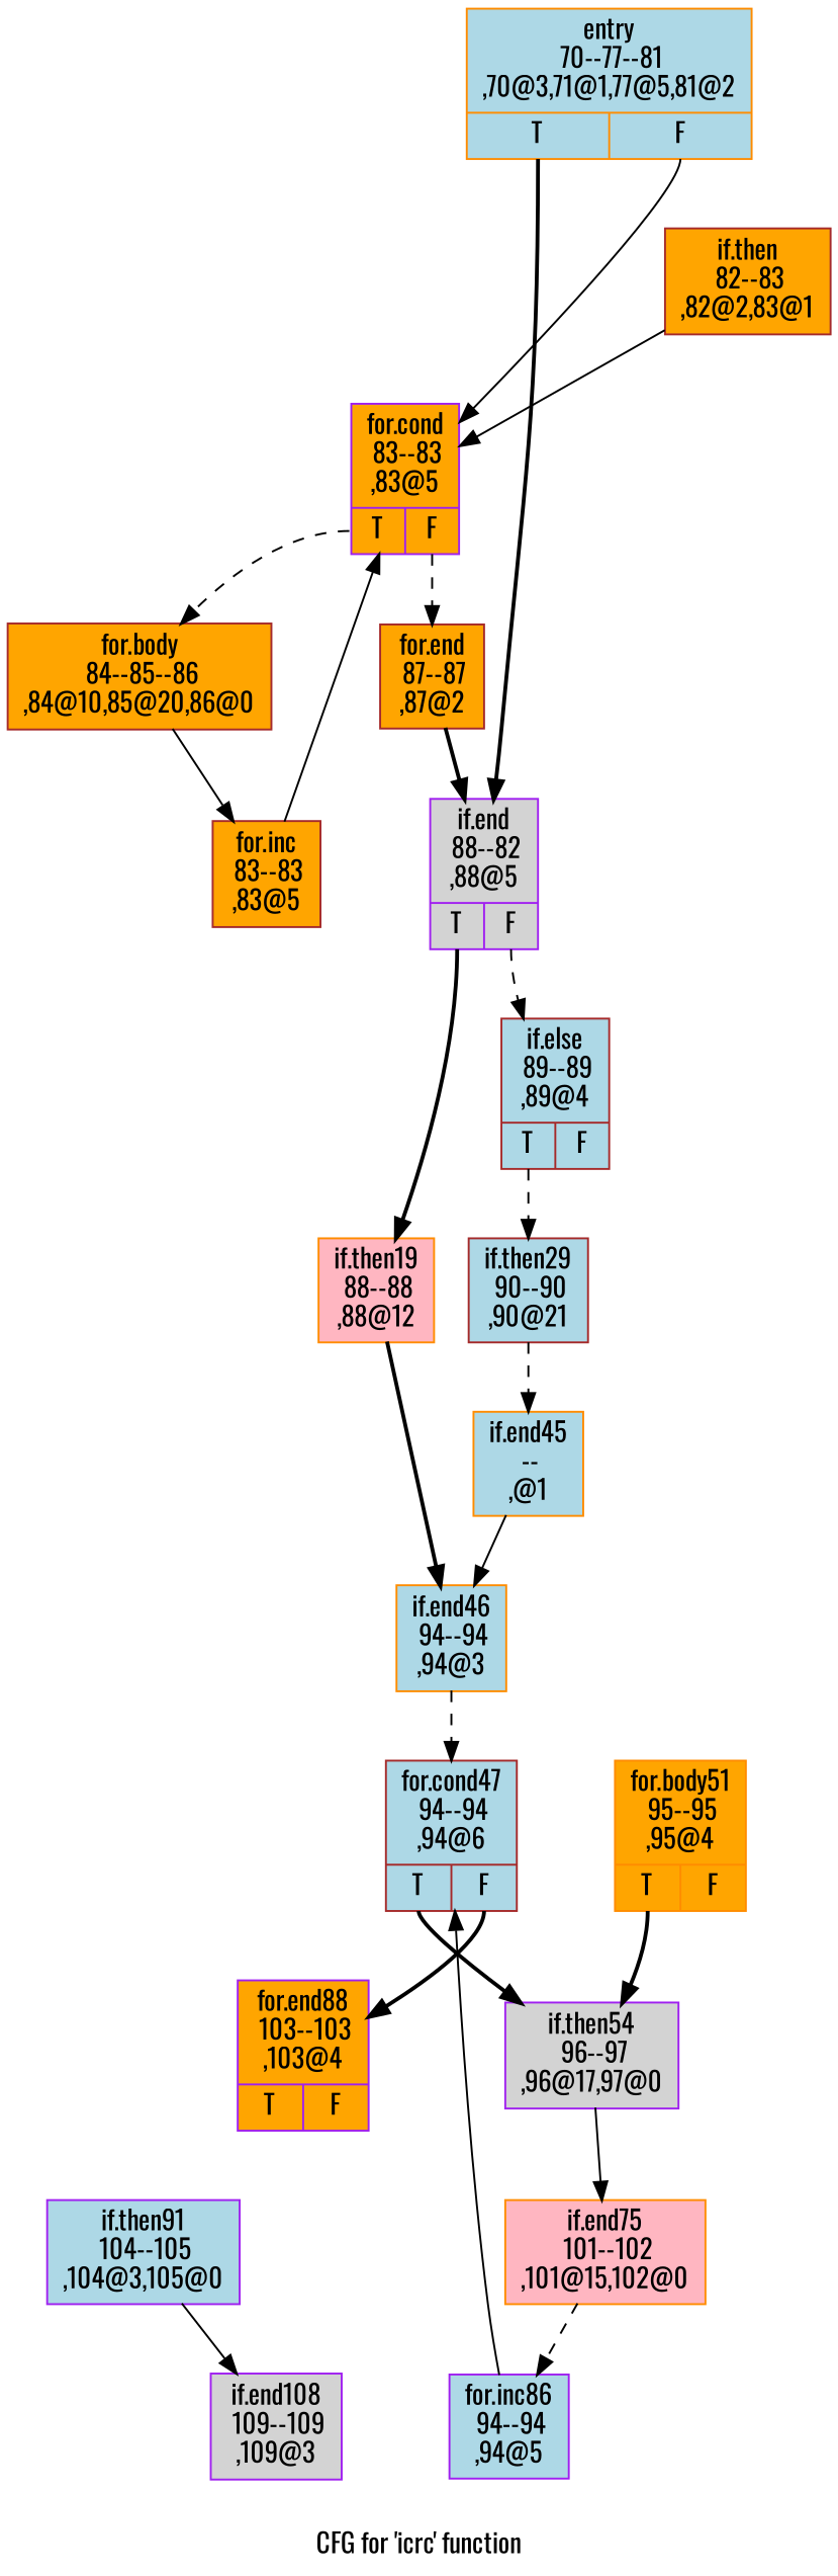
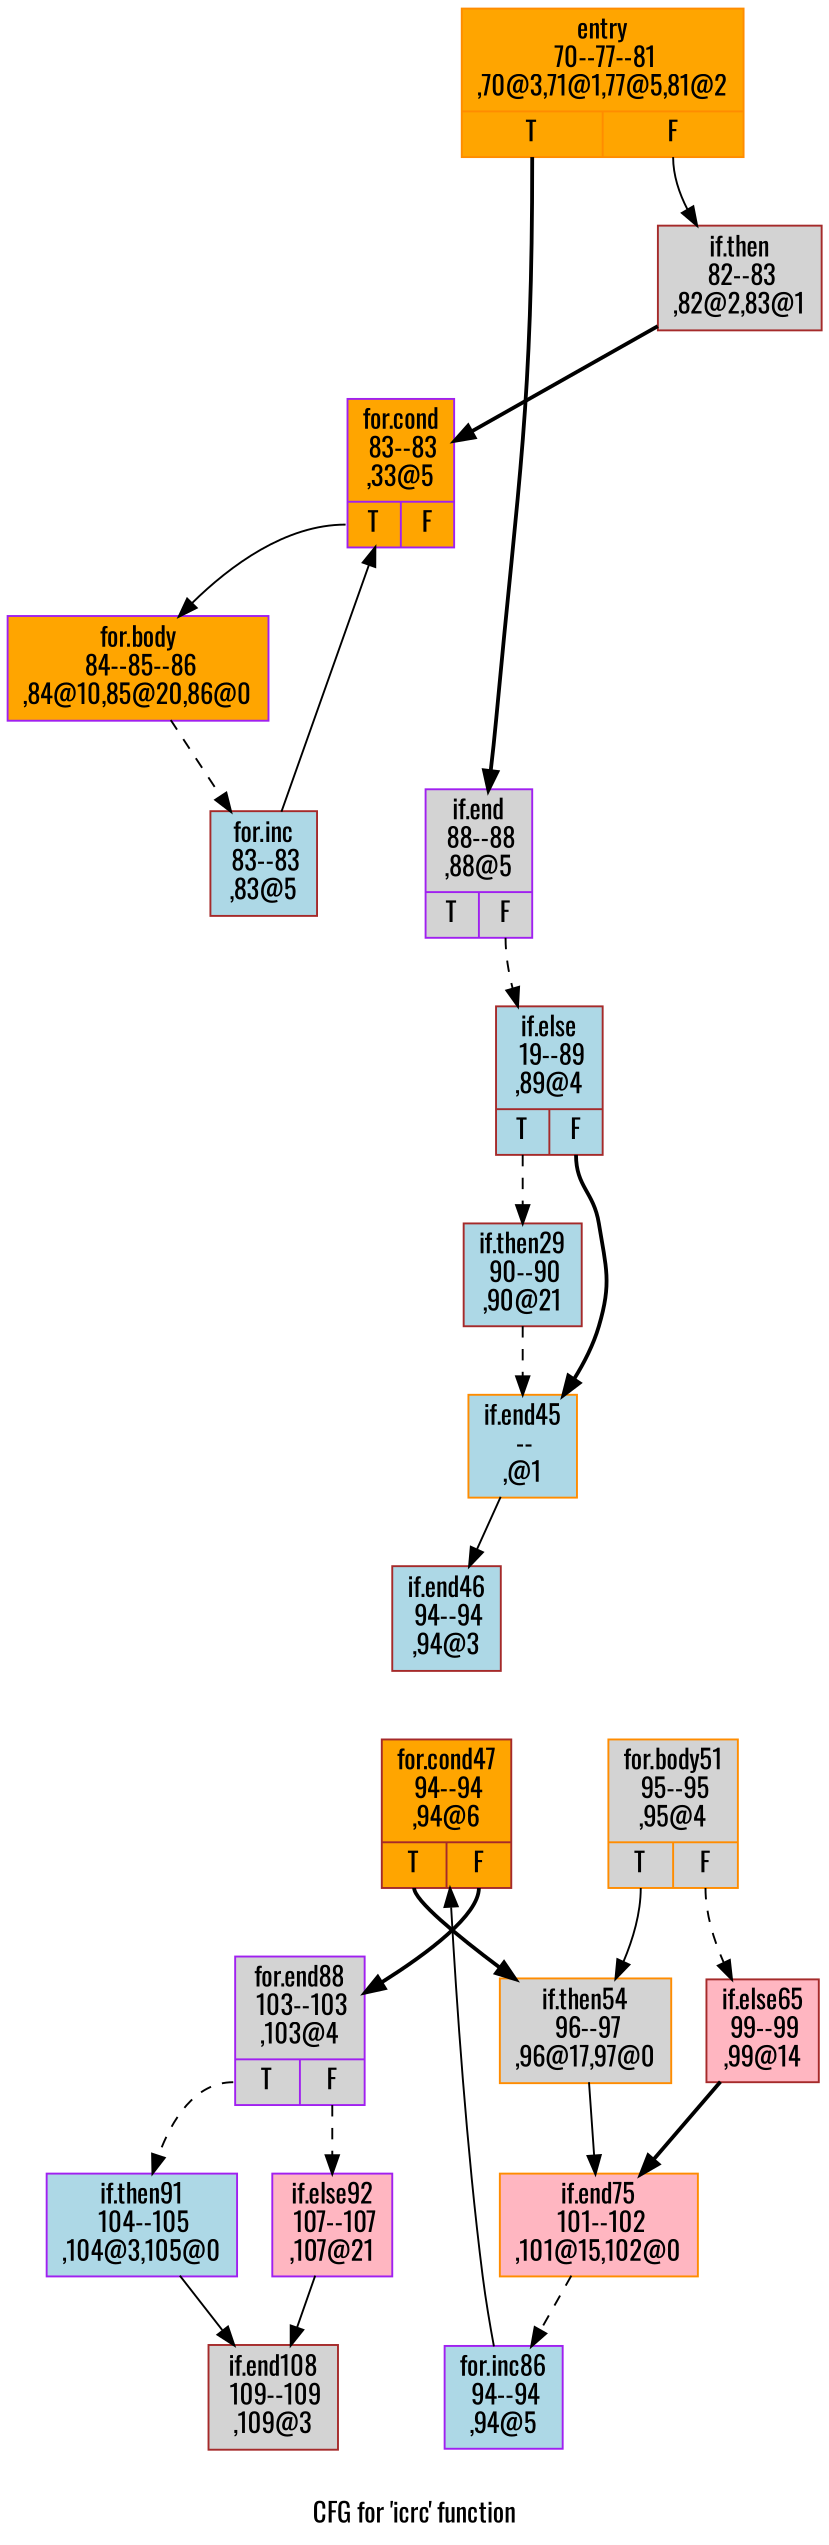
  digraph {
    fontname=Oswald
    label="CFG for 'icrc' function"
    node [color=brown fillcolor=lightblue fontname=Oswald shape=record style=filled]
    edge [fontname=Oswald style=solid]
-   n1 [color=darkorange label="{entry\n 70--77--81\n,70@3,71@1,77@5,81@2\n|{<s0>T|<s1>F}}"]
-   n2 [color=purple fillcolor=lightgrey label="{if.end\n 88--82\n,88@5\n|{<s0>T|<s1>F}}"]
-   n3 [fillcolor=orange label="{if.then\n 82--83\n,82@2,83@1\n}"]
-   n4 [color=darkorange fillcolor=lightpink label="{if.then19\n 88--88\n,88@12\n}"]
-   n5 [label="{if.else\n 89--89\n,89@4\n|{<s0>T|<s1>F}}"]
-   n6 [color=purple fillcolor=orange label="{for.cond\n 83--83\n,83@5\n|{<s0>T|<s1>F}}"]
-   n7 [color=darkorange label="{if.end46\n 94--94\n,94@3\n}"]
+   n1 [color=darkorange fillcolor=orange label="{entry\n 70--77--81\n,70@3,71@1,77@5,81@2\n|{<s0>T|<s1>F}}"]
+   n2 [color=purple fillcolor=lightgrey label="{if.end\n 88--88\n,88@5\n|{<s0>T|<s1>F}}"]
+   n3 [fillcolor=lightgrey label="{if.then\n 82--83\n,82@2,83@1\n}"]
+   n5 [label="{if.else\n 19--89\n,89@4\n|{<s0>T|<s1>F}}"]
+   n6 [color=purple fillcolor=orange label="{for.cond\n 83--83\n,33@5\n|{<s0>T|<s1>F}}"]
+   n7 [label="{if.end46\n 94--94\n,94@3\n}"]
    n8 [label="{if.then29\n 90--90\n,90@21\n}"]
    n9 [color=darkorange label="{if.end45\n --\n,@1\n}"]
-   n10 [fillcolor=orange label="{for.body\n 84--85--86\n,84@10,85@20,86@0\n}"]
-   n11 [fillcolor=orange label="{for.end\n 87--87\n,87@2\n}"]
-   n12 [fillcolor=orange label="{for.inc\n 83--83\n,83@5\n}"]
-   n13 [label="{for.cond47\n 94--94\n,94@6\n|{<s0>T|<s1>F}}"]
-   n14 [color=purple fillcolor=orange label="{for.end88\n 103--103\n,103@4\n|{<s0>T|<s1>F}}"]
-   n15 [color=purple fillcolor=lightgrey label="{if.then54\n 96--97\n,96@17,97@0\n}"]
-   n16 [color=darkorange fillcolor=orange label="{for.body51\n 95--95\n,95@4\n|{<s0>T|<s1>F}}"]
+   n10 [color=purple fillcolor=orange label="{for.body\n 84--85--86\n,84@10,85@20,86@0\n}"]
+   n12 [label="{for.inc\n 83--83\n,83@5\n}"]
+   n13 [fillcolor=orange label="{for.cond47\n 94--94\n,94@6\n|{<s0>T|<s1>F}}"]
+   n14 [color=purple fillcolor=lightgrey label="{for.end88\n 103--103\n,103@4\n|{<s0>T|<s1>F}}"]
+   n15 [color=darkorange fillcolor=lightgrey label="{if.then54\n 96--97\n,96@17,97@0\n}"]
+   n16 [color=darkorange fillcolor=lightgrey label="{for.body51\n 95--95\n,95@4\n|{<s0>T|<s1>F}}"]
+   n17 [fillcolor=lightpink label="{if.else65\n 99--99\n,99@14\n}"]
    n18 [color=purple label="{if.then91\n 104--105\n,104@3,105@0\n}"]
+   n19 [color=purple fillcolor=lightpink label="{if.else92\n 107--107\n,107@21\n}"]
    n20 [color=darkorange fillcolor=lightpink label="{if.end75\n 101--102\n,101@15,102@0\n}"]
-   n21 [color=purple fillcolor=lightgrey label="{if.end108\n 109--109\n,109@3\n}"]
+   n21 [fillcolor=lightgrey label="{if.end108\n 109--109\n,109@3\n}"]
    n22 [color=purple label="{for.inc86\n 94--94\n,94@5\n}"]
    n1 -> n2 [style=bold tailport=s0]
-   n1 -> n6 [tailport=s1]
-   n2 -> n4 [style=bold tailport=s0]
+   n1 -> n3 [tailport=s1]
    n2 -> n5 [style=dashed tailport=s1]
-   n3 -> n6
-   n4 -> n7 [style=bold]
+   n3 -> n6 [style=bold]
    n5 -> n8 [style=dashed tailport=s0]
-   n6 -> n10 [style=dashed tailport=s0]
-   n6 -> n11 [style=dashed tailport=s1]
-   n7 -> n13 [style=dashed]
+   n5 -> n9 [style=bold tailport=s1]
+   n6 -> n10 [tailport=s0]
    n8 -> n9 [style=dashed]
    n9 -> n7
-   n10 -> n12
-   n11 -> n2 [style=bold]
+   n10 -> n12 [style=dashed]
    n12 -> n6
    n13 -> n14 [style=bold tailport=s1]
    n13 -> n15 [style=bold tailport=s0]
+   n14 -> n18 [style=dashed tailport=s0]
+   n14 -> n19 [style=dashed tailport=s1]
    n15 -> n20
-   n16 -> n15 [style=bold tailport=s0]
+   n16 -> n15 [tailport=s0]
+   n16 -> n17 [style=dashed tailport=s1]
+   n17 -> n20 [style=bold]
    n18 -> n21
+   n19 -> n21
    n20 -> n22 [style=dashed]
    n22 -> n13
  }
